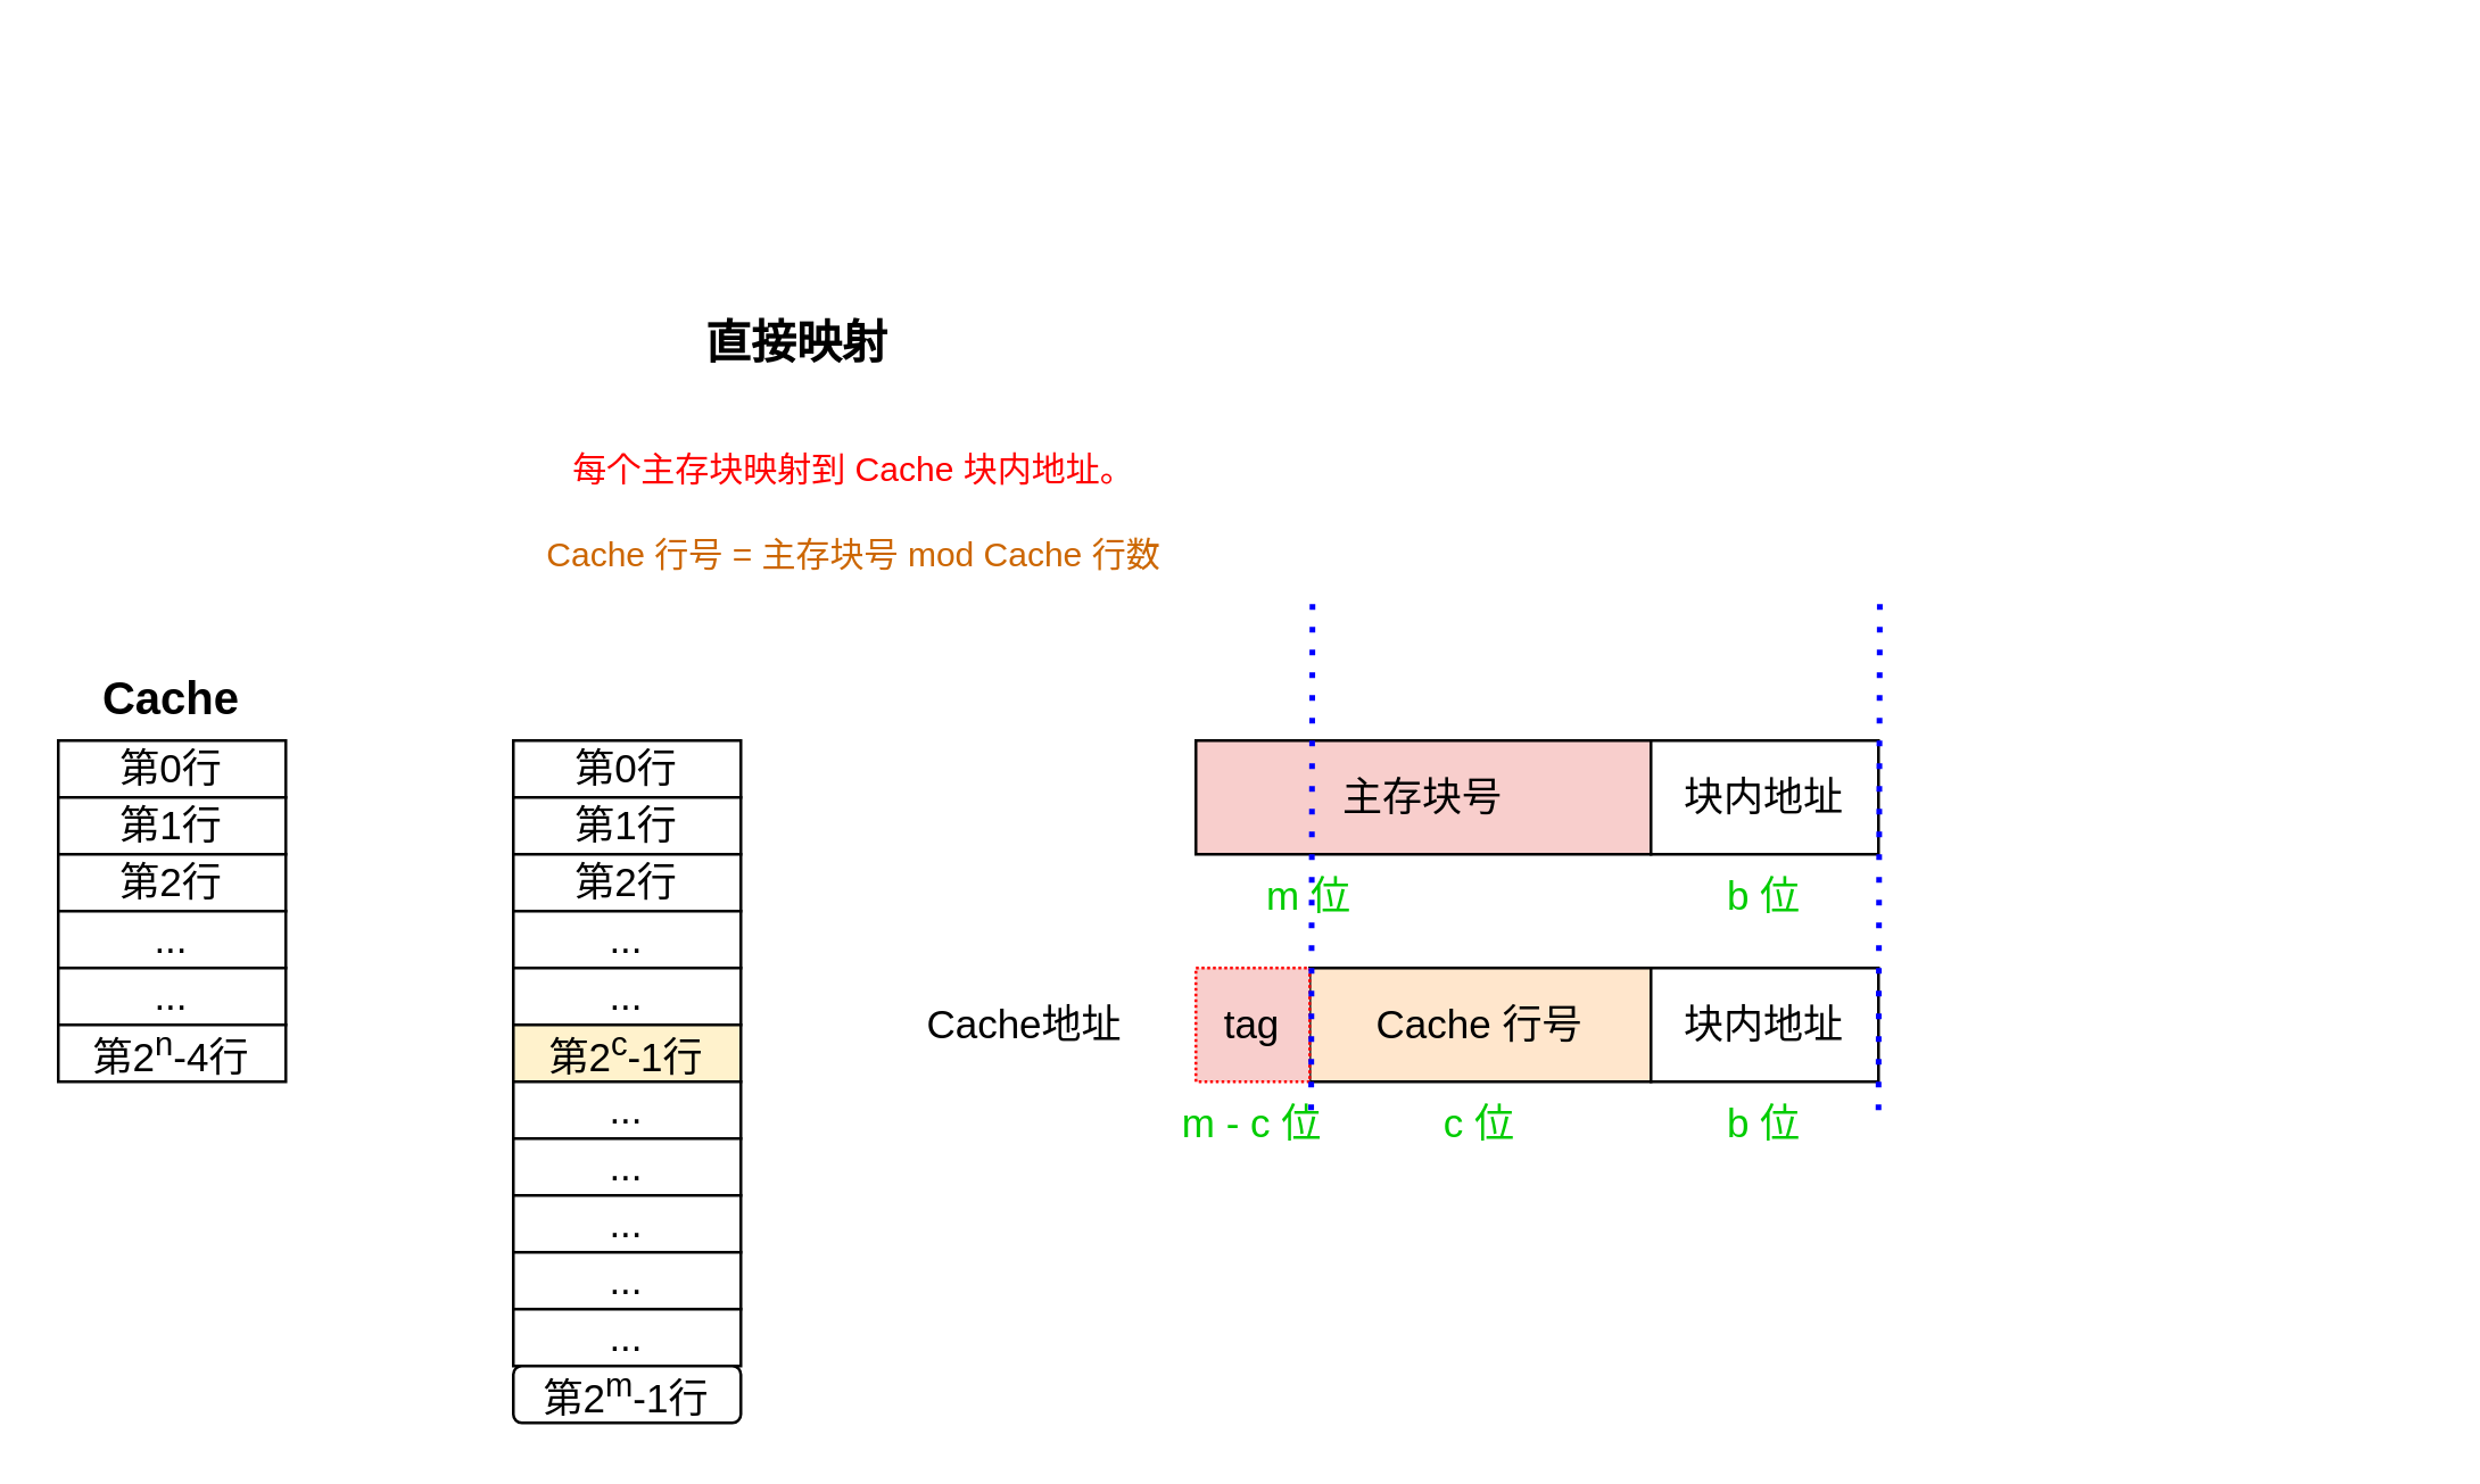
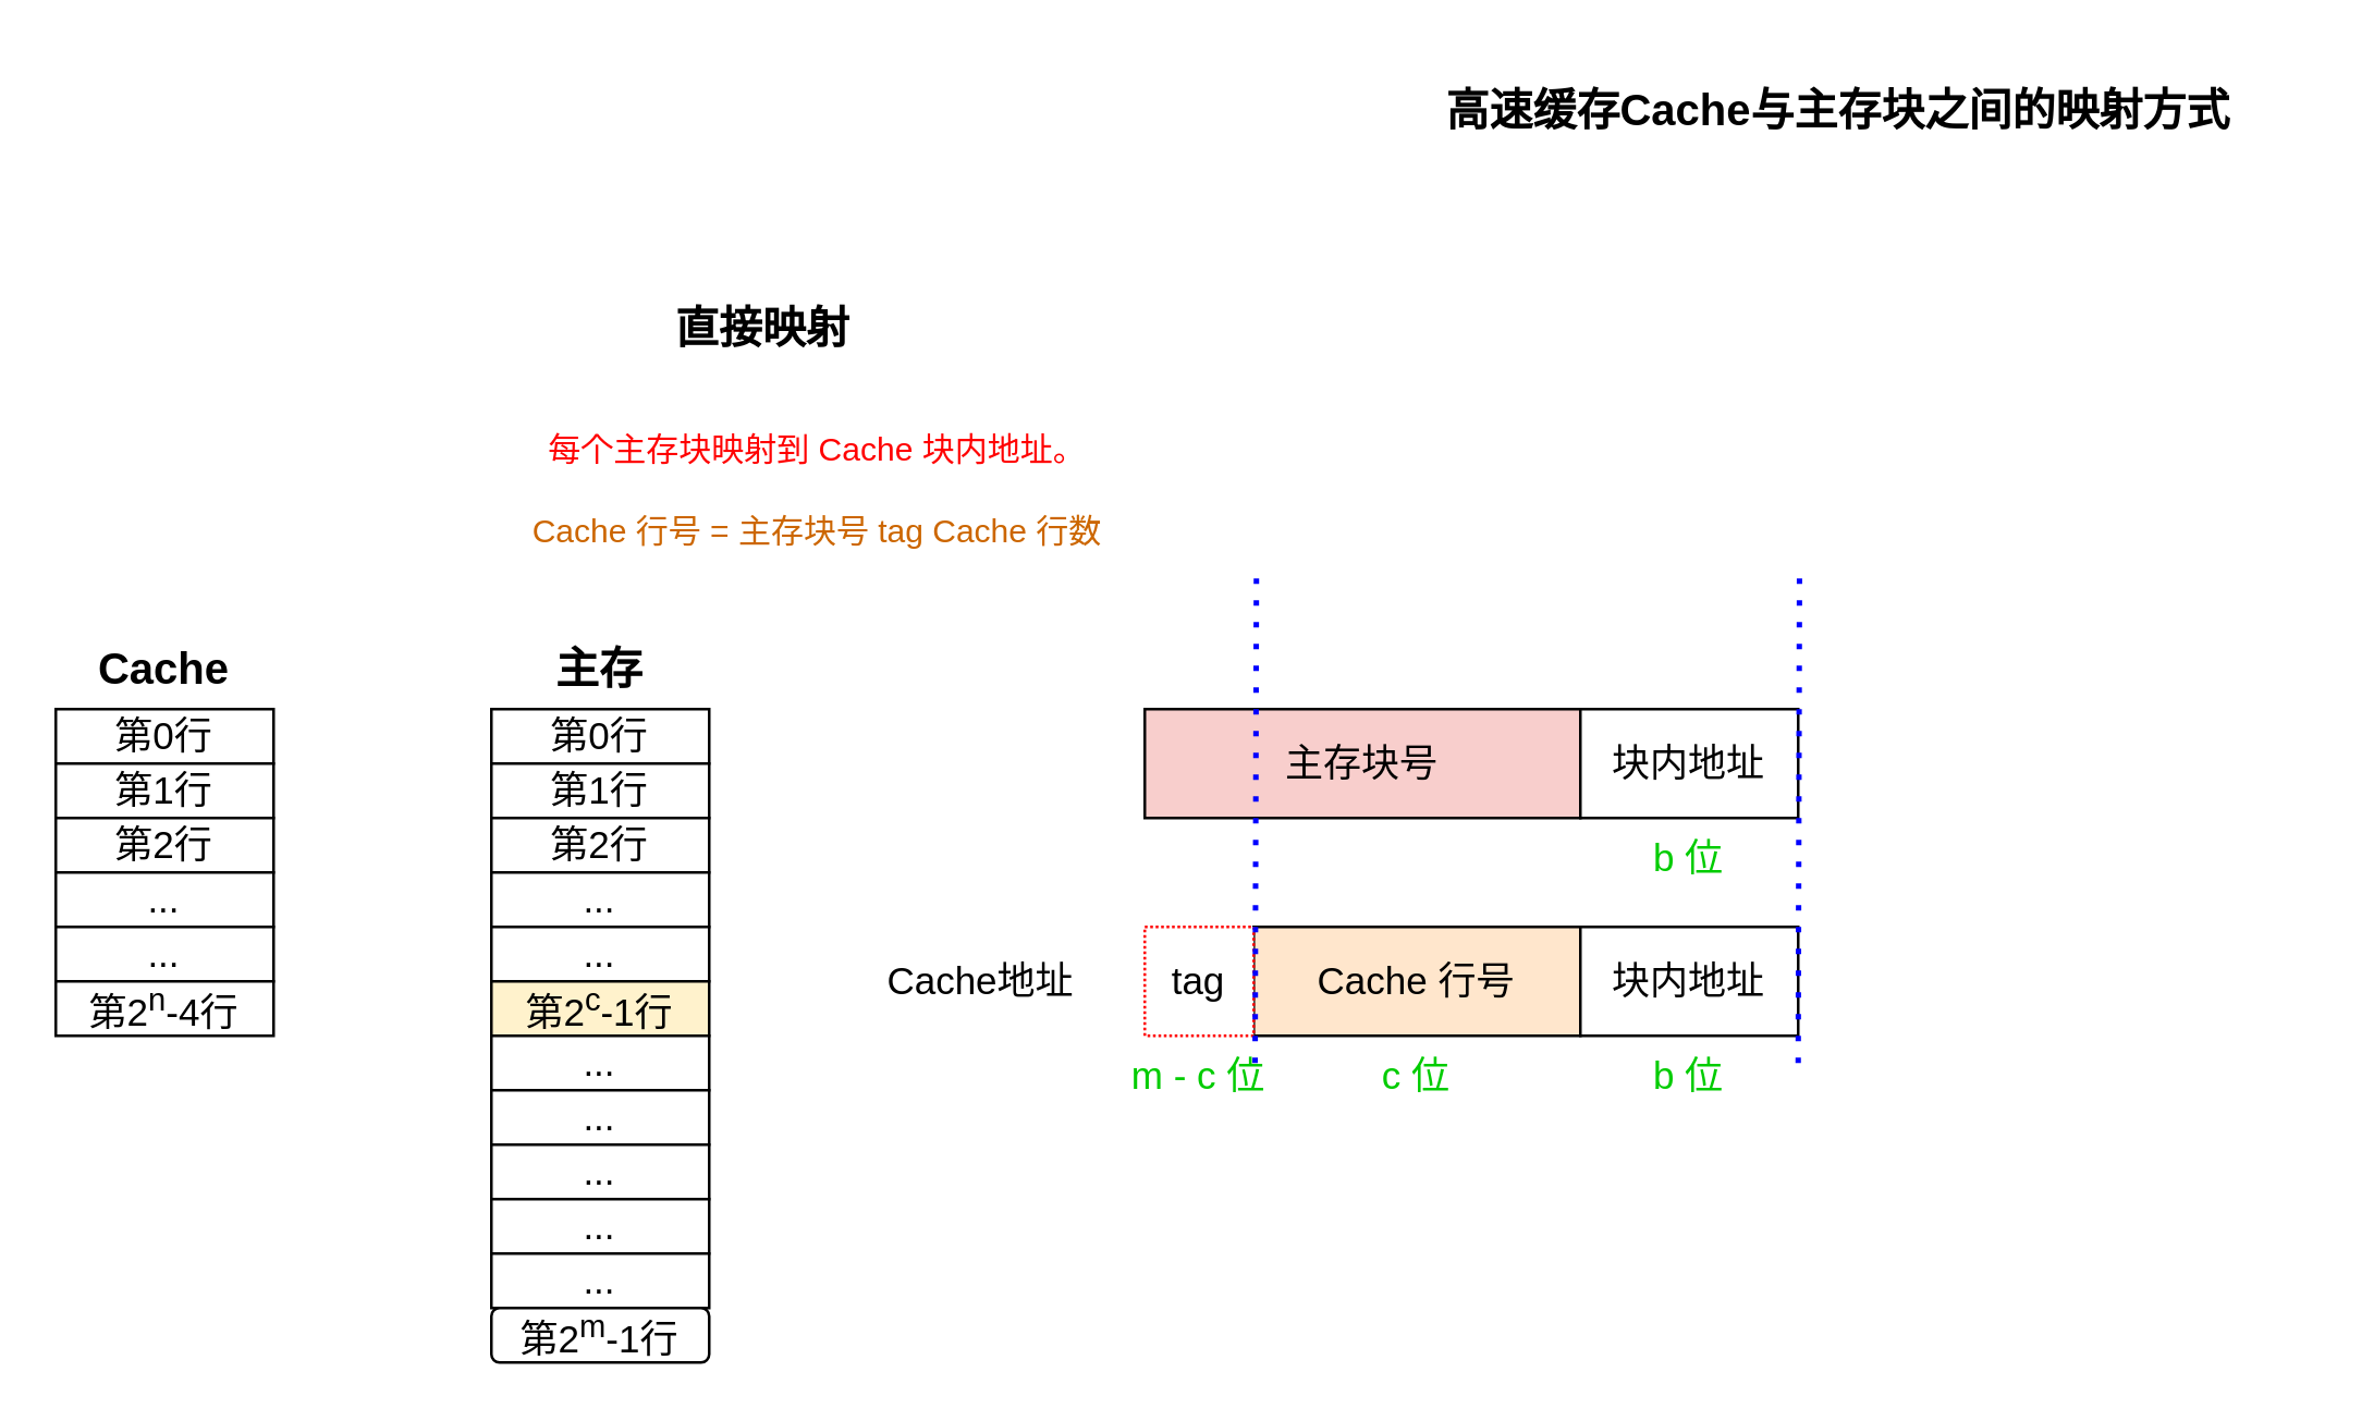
  <mxCell id="0" />
  <mxCell id="1" parent="0" />
+ <mxCell id="2" value="高速缓存Cache与主存块之间的映射方式" style="text;html=1;align=center;verticalAlign=middle;whiteSpace=wrap;rounded=0;fontSize=16;fontStyle=1" vertex="1" parent="1"><mxGeometry x="500" y="20" width="350" height="40" as="geometry" /></mxCell>
  <mxCell id="3" value="第0行" style="rounded=0;whiteSpace=wrap;html=1;fontSize=14;" vertex="1" parent="1"><mxGeometry x="20" y="260" width="80" height="20" as="geometry" /></mxCell>
  <mxCell id="4" value="Cache" style="text;html=1;align=center;verticalAlign=middle;whiteSpace=wrap;rounded=0;fontSize=16;fontStyle=1" vertex="1" parent="1"><mxGeometry x="30" y="230" width="60" height="30" as="geometry" /></mxCell>
  <mxCell id="5" value="第1行" style="rounded=0;whiteSpace=wrap;html=1;fontSize=14;" vertex="1" parent="1"><mxGeometry x="20" y="280" width="80" height="20" as="geometry" /></mxCell>
  <mxCell id="6" value="第2行" style="rounded=0;whiteSpace=wrap;html=1;fontSize=14;" vertex="1" parent="1"><mxGeometry x="20" y="300" width="80" height="20" as="geometry" /></mxCell>
  <mxCell id="7" value="..." style="rounded=0;whiteSpace=wrap;html=1;fontSize=14;" vertex="1" parent="1"><mxGeometry x="20" y="320" width="80" height="20" as="geometry" /></mxCell>
  <mxCell id="8" value="..." style="rounded=0;whiteSpace=wrap;html=1;fontSize=14;" vertex="1" parent="1"><mxGeometry x="20" y="340" width="80" height="20" as="geometry" /></mxCell>
  <mxCell id="9" value="第2&lt;sup&gt;n&lt;/sup&gt;-4行" style="rounded=0;whiteSpace=wrap;html=1;fontSize=14;" vertex="1" parent="1"><mxGeometry x="20" y="360" width="80" height="20" as="geometry" /></mxCell>
+ <mxCell id="10" value="主存" style="text;html=1;align=center;verticalAlign=middle;whiteSpace=wrap;rounded=0;fontSize=16;fontStyle=1" vertex="1" parent="1"><mxGeometry x="190" y="230" width="60" height="30" as="geometry" /></mxCell>
  <mxCell id="11" value="第0行" style="rounded=0;whiteSpace=wrap;html=1;fontSize=14;" vertex="1" parent="1"><mxGeometry x="180" y="260" width="80" height="20" as="geometry" /></mxCell>
  <mxCell id="12" value="第1行" style="rounded=0;whiteSpace=wrap;html=1;fontSize=14;" vertex="1" parent="1"><mxGeometry x="180" y="280" width="80" height="20" as="geometry" /></mxCell>
  <mxCell id="13" value="第2行" style="rounded=0;whiteSpace=wrap;html=1;fontSize=14;" vertex="1" parent="1"><mxGeometry x="180" y="300" width="80" height="20" as="geometry" /></mxCell>
  <mxCell id="14" value="..." style="rounded=0;whiteSpace=wrap;html=1;fontSize=14;" vertex="1" parent="1"><mxGeometry x="180" y="320" width="80" height="20" as="geometry" /></mxCell>
  <mxCell id="15" value="..." style="rounded=0;whiteSpace=wrap;html=1;fontSize=14;" vertex="1" parent="1"><mxGeometry x="180" y="340" width="80" height="20" as="geometry" /></mxCell>
  <mxCell id="16" value="第2&lt;sup&gt;c&lt;/sup&gt;-1行" style="rounded=0;whiteSpace=wrap;html=1;fontSize=14;fillColor=#fff2cc;" vertex="1" parent="1"><mxGeometry x="180" y="360" width="80" height="20" as="geometry" /></mxCell>
  <mxCell id="17" value="..." style="rounded=0;whiteSpace=wrap;html=1;fontSize=14;" vertex="1" parent="1"><mxGeometry x="180" y="380" width="80" height="20" as="geometry" /></mxCell>
  <mxCell id="18" value="..." style="rounded=0;whiteSpace=wrap;html=1;fontSize=14;" vertex="1" parent="1"><mxGeometry x="180" y="400" width="80" height="20" as="geometry" /></mxCell>
  <mxCell id="19" value="..." style="rounded=0;whiteSpace=wrap;html=1;fontSize=14;" vertex="1" parent="1"><mxGeometry x="180" y="420" width="80" height="20" as="geometry" /></mxCell>
  <mxCell id="20" value="..." style="rounded=0;whiteSpace=wrap;html=1;fontSize=14;" vertex="1" parent="1"><mxGeometry x="180" y="440" width="80" height="20" as="geometry" /></mxCell>
  <mxCell id="21" value="..." style="rounded=0;whiteSpace=wrap;html=1;fontSize=14;" vertex="1" parent="1"><mxGeometry x="180" y="460" width="80" height="20" as="geometry" /></mxCell>
  <mxCell id="22" value="第2&lt;sup&gt;m&lt;/sup&gt;-1行" style="whiteSpace=wrap;html=1;fontSize=14;rounded=1;" vertex="1" parent="1"><mxGeometry x="180" y="480" width="80" height="20" as="geometry" /></mxCell>
  <mxCell id="23" value="主存块号" style="rounded=0;whiteSpace=wrap;html=1;fontSize=14;fillColor=#f8cecc;" vertex="1" parent="1"><mxGeometry x="420" y="260" width="160" height="40" as="geometry" /></mxCell>
  <mxCell id="24" value="块内地址" style="rounded=0;whiteSpace=wrap;html=1;fontSize=14;" vertex="1" parent="1"><mxGeometry x="580" y="260" width="80" height="40" as="geometry" /></mxCell>
- <mxCell id="25" value="&lt;font style=&quot;font-size: 14px; color: rgb(0, 204, 0);&quot;&gt;m 位&lt;/font&gt;" style="text;html=1;align=center;verticalAlign=middle;whiteSpace=wrap;rounded=0;" vertex="1" parent="1"><mxGeometry x="430" y="300" width="60" height="30" as="geometry" /></mxCell>
  <mxCell id="26" value="&lt;font style=&quot;font-size: 14px; color: rgb(0, 204, 0);&quot;&gt;b 位&lt;/font&gt;" style="text;html=1;align=center;verticalAlign=middle;whiteSpace=wrap;rounded=0;" vertex="1" parent="1"><mxGeometry x="590" y="300" width="60" height="30" as="geometry" /></mxCell>
  <mxCell id="27" value="Cache 行号" style="rounded=0;whiteSpace=wrap;html=1;fontSize=14;fillColor=#ffe6cc;" vertex="1" parent="1"><mxGeometry x="460" y="340" width="120" height="40" as="geometry" /></mxCell>
  <mxCell id="28" value="块内地址" style="rounded=0;whiteSpace=wrap;html=1;fontSize=14;" vertex="1" parent="1"><mxGeometry x="580" y="340" width="80" height="40" as="geometry" /></mxCell>
  <mxCell id="29" value="&lt;span style=&quot;color: rgb(0, 0, 0); text-wrap-mode: nowrap;&quot;&gt;Cache地址&lt;/span&gt;" style="text;html=1;align=center;verticalAlign=middle;whiteSpace=wrap;rounded=0;fontSize=14;" vertex="1" parent="1"><mxGeometry x="320" y="340" width="80" height="40" as="geometry" /></mxCell>
  <mxCell id="30" value="&lt;font style=&quot;font-size: 14px; color: rgb(0, 204, 0);&quot;&gt;c 位&lt;/font&gt;" style="text;html=1;align=center;verticalAlign=middle;whiteSpace=wrap;rounded=0;" vertex="1" parent="1"><mxGeometry x="490" y="380" width="60" height="30" as="geometry" /></mxCell>
  <mxCell id="31" value="&lt;font style=&quot;font-size: 14px; color: rgb(0, 204, 0);&quot;&gt;b 位&lt;/font&gt;" style="text;html=1;align=center;verticalAlign=middle;whiteSpace=wrap;rounded=0;" vertex="1" parent="1"><mxGeometry x="590" y="380" width="60" height="30" as="geometry" /></mxCell>
  <mxCell id="32" value="直接映射" style="text;html=1;align=center;verticalAlign=middle;whiteSpace=wrap;rounded=0;fontSize=16;fontStyle=1" vertex="1" parent="1"><mxGeometry x="220" y="100" width="120" height="40" as="geometry" /></mxCell>
- <mxCell id="33" value="&lt;font style=&quot;color: rgb(204, 102, 0);&quot;&gt;Cache 行号 = 主存块号 mod Cache 行数&lt;/font&gt;" style="text;html=1;align=center;verticalAlign=middle;whiteSpace=wrap;rounded=0;" vertex="1" parent="1"><mxGeometry x="180" y="180" width="240" height="30" as="geometry" /></mxCell>
+ <mxCell id="33" value="&lt;font style=&quot;color: rgb(204, 102, 0);&quot;&gt;Cache 行号 = 主存块号 tag Cache 行数&lt;/font&gt;" style="text;html=1;align=center;verticalAlign=middle;whiteSpace=wrap;rounded=0;" vertex="1" parent="1"><mxGeometry x="180" y="180" width="240" height="30" as="geometry" /></mxCell>
  <mxCell id="34" value="&lt;p data-pm-slice=&quot;1 1 [&amp;quot;bulletList&amp;quot;,null,&amp;quot;listItem&amp;quot;,null]&quot; data-prosemirror-node-block=&quot;true&quot; data-prosemirror-node-name=&quot;paragraph&quot; data-prosemirror-content-type=&quot;node&quot;&gt;&lt;span data-prosemirror-mark-name=&quot;strong&quot; data-prosemirror-content-type=&quot;mark&quot;&gt;&lt;font style=&quot;color: rgb(255, 0, 0);&quot;&gt;每个主存块映射到 Cache 块内地址。&lt;/font&gt;&lt;/span&gt;&lt;/p&gt;" style="text;html=1;align=center;verticalAlign=middle;whiteSpace=wrap;rounded=0;" vertex="1" parent="1"><mxGeometry x="180" y="150" width="240" height="30" as="geometry" /></mxCell>
- <mxCell id="35" value="tag" style="rounded=0;whiteSpace=wrap;html=1;fontSize=14;strokeColor=#FF0000;dashed=1;dashPattern=1 1;fillColor=#f8cecc;" vertex="1" parent="1"><mxGeometry x="420" y="340" width="40" height="40" as="geometry" /></mxCell>
+ <mxCell id="35" value="tag" style="rounded=0;whiteSpace=wrap;html=1;fontSize=14;strokeColor=#FF0000;dashed=1;dashPattern=1 1;" vertex="1" parent="1"><mxGeometry x="420" y="340" width="40" height="40" as="geometry" /></mxCell>
  <mxCell id="36" value="&lt;font style=&quot;font-size: 14px; color: rgb(0, 204, 0);&quot;&gt;m - c 位&lt;/font&gt;" style="text;html=1;align=center;verticalAlign=middle;whiteSpace=wrap;rounded=0;" vertex="1" parent="1"><mxGeometry x="410" y="380" width="60" height="30" as="geometry" /></mxCell>
  <mxCell id="37" value="" style="endArrow=none;dashed=1;html=1;dashPattern=1 3;strokeWidth=2;strokeColor=#0000FF;" edge="1" parent="1"><mxGeometry width="50" height="50" relative="1" as="geometry"><mxPoint x="460.52" y="390" as="sourcePoint" /><mxPoint x="461" y="210" as="targetPoint" /></mxGeometry></mxCell>
  <mxCell id="38" value="" style="endArrow=none;dashed=1;html=1;dashPattern=1 3;strokeWidth=2;strokeColor=#0000FF;" edge="1" parent="1"><mxGeometry width="50" height="50" relative="1" as="geometry"><mxPoint x="660" y="390" as="sourcePoint" /><mxPoint x="660.48" y="210" as="targetPoint" /></mxGeometry></mxCell>
